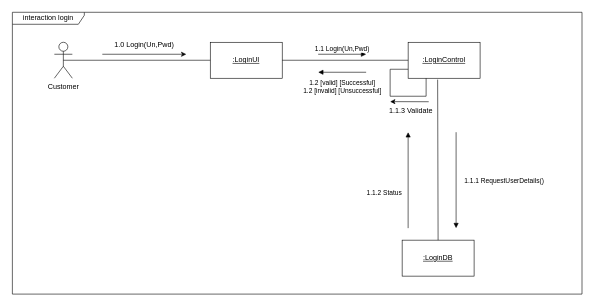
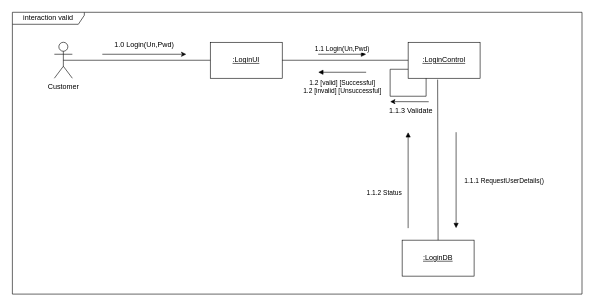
  <mxCell id="0" />
  <mxCell id="1" parent="0" />
  <mxCell id="2" value="Customer" style="shape=umlActor;verticalLabelPosition=bottom;verticalAlign=top;html=1;" parent="1" vertex="1"><mxGeometry x="90" y="70" width="30" height="60" as="geometry" /></mxCell>
  <mxCell id="3" value="&lt;u&gt;:LoginUI&lt;/u&gt;" style="rounded=0;whiteSpace=wrap;html=1;" parent="1" vertex="1"><mxGeometry x="350" y="70" width="120" height="60" as="geometry" /></mxCell>
  <mxCell id="4" value="&lt;u&gt;:LoginControl&lt;/u&gt;" style="rounded=0;whiteSpace=wrap;html=1;" parent="1" vertex="1"><mxGeometry x="680" y="70" width="120" height="60" as="geometry" /></mxCell>
  <mxCell id="5" value="&lt;u&gt;:LoginDB&lt;/u&gt;" style="rounded=0;whiteSpace=wrap;html=1;" parent="1" vertex="1"><mxGeometry x="670" y="400" width="120" height="60" as="geometry" /></mxCell>
  <mxCell id="6" value="" style="endArrow=none;html=1;rounded=0;exitX=0.5;exitY=0.5;exitDx=0;exitDy=0;exitPerimeter=0;entryX=0;entryY=0.5;entryDx=0;entryDy=0;" parent="1" source="2" target="3" edge="1"><mxGeometry width="50" height="50" relative="1" as="geometry"><mxPoint x="400" y="350" as="sourcePoint" /><mxPoint x="450" y="300" as="targetPoint" /></mxGeometry></mxCell>
  <mxCell id="7" value="1.0 Login(Un,Pwd)" style="text;html=1;strokeColor=none;fillColor=none;align=center;verticalAlign=middle;whiteSpace=wrap;rounded=0;" parent="1" vertex="1"><mxGeometry x="170" y="60" width="140" height="30" as="geometry" /></mxCell>
  <mxCell id="8" value="" style="endArrow=classic;html=1;rounded=0;exitX=0;exitY=1;exitDx=0;exitDy=0;entryX=1;entryY=1;entryDx=0;entryDy=0;" parent="1" source="7" target="7" edge="1"><mxGeometry width="50" height="50" relative="1" as="geometry"><mxPoint x="400" y="340" as="sourcePoint" /><mxPoint x="450" y="290" as="targetPoint" /></mxGeometry></mxCell>
  <mxCell id="9" value="" style="endArrow=none;html=1;rounded=0;entryX=0;entryY=0.5;entryDx=0;entryDy=0;exitX=1;exitY=0.5;exitDx=0;exitDy=0;" parent="1" source="3" target="4" edge="1"><mxGeometry width="50" height="50" relative="1" as="geometry"><mxPoint x="400" y="340" as="sourcePoint" /><mxPoint x="450" y="290" as="targetPoint" /></mxGeometry></mxCell>
  <mxCell id="10" value="" style="endArrow=none;html=1;rounded=0;entryX=0.5;entryY=0;entryDx=0;entryDy=0;exitX=0.41;exitY=1.037;exitDx=0;exitDy=0;exitPerimeter=0;" parent="1" source="4" target="5" edge="1"><mxGeometry width="50" height="50" relative="1" as="geometry"><mxPoint x="480" y="110" as="sourcePoint" /><mxPoint x="690" y="110" as="targetPoint" /></mxGeometry></mxCell>
  <mxCell id="11" value="1.1 Login(Un,Pwd)" style="html=1;verticalAlign=bottom;endArrow=block;rounded=0;" parent="1" edge="1"><mxGeometry width="80" relative="1" as="geometry"><mxPoint x="530" y="90" as="sourcePoint" /><mxPoint x="610" y="90" as="targetPoint" /></mxGeometry></mxCell>
  <mxCell id="12" value="1.1.1 RequestUserDetails()" style="html=1;verticalAlign=bottom;endArrow=block;rounded=0;" parent="1" edge="1"><mxGeometry x="0.125" y="80" width="80" relative="1" as="geometry"><mxPoint x="760" y="220" as="sourcePoint" /><mxPoint x="760" y="380" as="targetPoint" /><mxPoint as="offset" /></mxGeometry></mxCell>
  <mxCell id="13" value="1.1.2 Status" style="html=1;verticalAlign=bottom;endArrow=block;rounded=0;" parent="1" edge="1"><mxGeometry x="-0.375" y="40" width="80" relative="1" as="geometry"><mxPoint x="680" y="380" as="sourcePoint" /><mxPoint x="680" y="220" as="targetPoint" /><mxPoint as="offset" /></mxGeometry></mxCell>
  <mxCell id="14" value="" style="endArrow=none;html=1;rounded=0;exitX=0.25;exitY=1;exitDx=0;exitDy=0;entryX=0;entryY=0.75;entryDx=0;entryDy=0;" parent="1" source="4" target="4" edge="1"><mxGeometry width="50" height="50" relative="1" as="geometry"><mxPoint x="750" y="200" as="sourcePoint" /><mxPoint x="800" y="120" as="targetPoint" /><Array as="points"><mxPoint x="710" y="160" /><mxPoint x="650" y="160" /><mxPoint x="650" y="115" /></Array></mxGeometry></mxCell>
  <mxCell id="15" value="1.1.3 Validate" style="text;html=1;strokeColor=none;fillColor=none;align=center;verticalAlign=middle;whiteSpace=wrap;rounded=0;" parent="1" vertex="1"><mxGeometry x="640" y="170" width="90" height="30" as="geometry" /></mxCell>
  <mxCell id="16" value="" style="endArrow=classic;html=1;rounded=0;exitX=0.826;exitY=-0.028;exitDx=0;exitDy=0;exitPerimeter=0;" parent="1" source="15" edge="1"><mxGeometry width="50" height="50" relative="1" as="geometry"><mxPoint x="970" y="190" as="sourcePoint" /><mxPoint x="650" y="169" as="targetPoint" /><Array as="points" /></mxGeometry></mxCell>
  <mxCell id="17" value="1.2 [valid] [Successful]&lt;br&gt;1.2 [invalid] [Unsuccessful]" style="html=1;verticalAlign=bottom;endArrow=block;rounded=0;" parent="1" edge="1"><mxGeometry y="40" width="80" relative="1" as="geometry"><mxPoint x="610" y="120" as="sourcePoint" /><mxPoint x="530" y="120" as="targetPoint" /><mxPoint as="offset" /></mxGeometry></mxCell>
- <mxCell id="18" value="interaction login" style="shape=umlFrame;whiteSpace=wrap;html=1;width=120;height=20;" vertex="1" parent="1"><mxGeometry x="20" y="20" width="950" height="470" as="geometry" /></mxCell>
+ <mxCell id="18" value="interaction valid" style="shape=umlFrame;whiteSpace=wrap;html=1;width=120;height=20;" vertex="1" parent="1"><mxGeometry x="20" y="20" width="950" height="470" as="geometry" /></mxCell>
